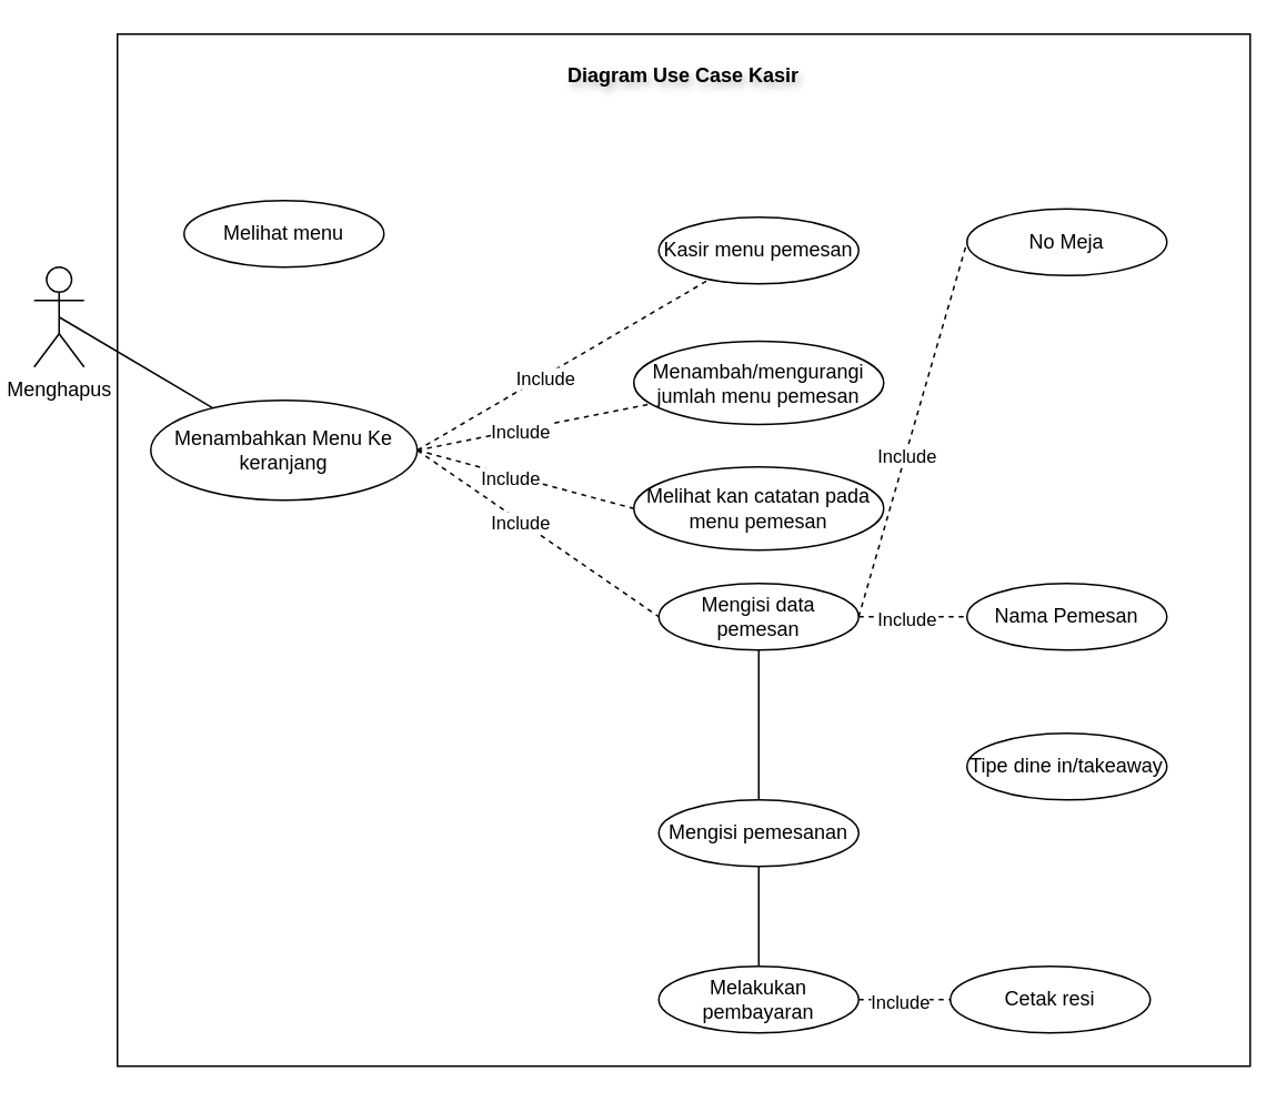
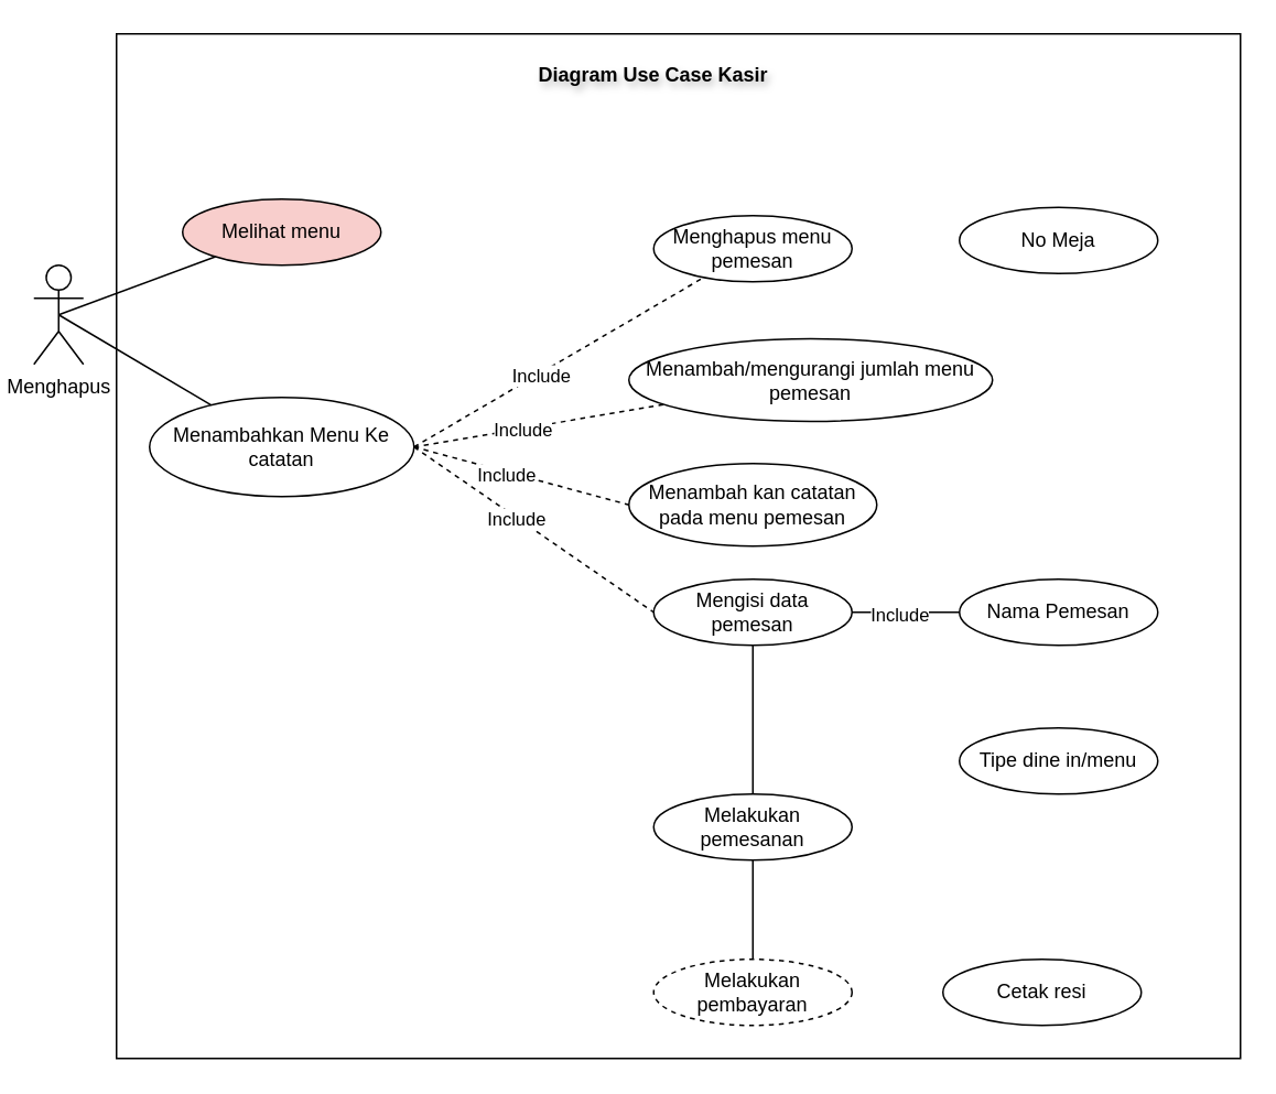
  <mxCell id="0" />
  <mxCell id="1" parent="0" />
  <mxCell id="2" value="" style="rounded=0;whiteSpace=wrap;html=1;" vertex="1" parent="1"><mxGeometry x="70" y="20" width="680" height="620" as="geometry" /></mxCell>
- <mxCell id="3" value="Melihat menu" style="ellipse;whiteSpace=wrap;" vertex="1" parent="1"><mxGeometry x="110" y="120" width="120" height="40" as="geometry" /></mxCell>
- <mxCell id="4" value="Menambahkan Menu Ke keranjang" style="ellipse;whiteSpace=wrap;" vertex="1" parent="1"><mxGeometry x="90" y="240" width="160" height="60" as="geometry" /></mxCell>
+ <mxCell id="3" value="Melihat menu" style="ellipse;whiteSpace=wrap;fillColor=#f8cecc;" vertex="1" parent="1"><mxGeometry x="110" y="120" width="120" height="40" as="geometry" /></mxCell>
+ <mxCell id="4" value="Menambahkan Menu Ke catatan" style="ellipse;whiteSpace=wrap;" vertex="1" parent="1"><mxGeometry x="90" y="240" width="160" height="60" as="geometry" /></mxCell>
+ <mxCell id="5" style="endArrow=none;exitX=0.5;exitY=0.5;exitDx=0;exitDy=0;exitPerimeter=0;" edge="1" parent="1" source="33" target="3"><mxGeometry relative="1" as="geometry"><mxPoint x="40" y="184.831" as="sourcePoint" /></mxGeometry></mxCell>
  <mxCell id="6" style="endArrow=none;exitX=0.5;exitY=0.5;exitDx=0;exitDy=0;exitPerimeter=0;" edge="1" parent="1" source="33" target="4"><mxGeometry relative="1" as="geometry"><mxPoint x="40" y="198.27" as="sourcePoint" /></mxGeometry></mxCell>
- <mxCell id="7" value="Menambah/mengurangi jumlah menu pemesan" style="ellipse;whiteSpace=wrap;" vertex="1" parent="1"><mxGeometry x="380" y="204.5" width="150" height="50" as="geometry" /></mxCell>
+ <mxCell id="7" value="Menambah/mengurangi jumlah menu pemesan" style="ellipse;whiteSpace=wrap;" vertex="1" parent="1"><mxGeometry x="380" y="204.5" width="220" height="50" as="geometry" /></mxCell>
  <mxCell id="8" value="Mengisi data pemesan" style="ellipse;whiteSpace=wrap;" vertex="1" parent="1"><mxGeometry x="395" y="350" width="120" height="40" as="geometry" /></mxCell>
- <mxCell id="9" value="Kasir menu pemesan" style="ellipse;whiteSpace=wrap;" vertex="1" parent="1"><mxGeometry x="395" y="130" width="120" height="40" as="geometry" /></mxCell>
- <mxCell id="10" value="Melakukan pembayaran" style="ellipse;whiteSpace=wrap;" vertex="1" parent="1"><mxGeometry x="395" y="580" width="120" height="40" as="geometry" /></mxCell>
- <mxCell id="11" value="Mengisi pemesanan" style="ellipse;whiteSpace=wrap;" vertex="1" parent="1"><mxGeometry x="395" y="480" width="120" height="40" as="geometry" /></mxCell>
+ <mxCell id="9" value="Menghapus menu pemesan" style="ellipse;whiteSpace=wrap;" vertex="1" parent="1"><mxGeometry x="395" y="130" width="120" height="40" as="geometry" /></mxCell>
+ <mxCell id="10" value="Melakukan pembayaran" style="ellipse;whiteSpace=wrap;dashed=1;" vertex="1" parent="1"><mxGeometry x="395" y="580" width="120" height="40" as="geometry" /></mxCell>
+ <mxCell id="11" value="Melakukan pemesanan" style="ellipse;whiteSpace=wrap;" vertex="1" parent="1"><mxGeometry x="395" y="480" width="120" height="40" as="geometry" /></mxCell>
  <mxCell id="12" value="No Meja" style="ellipse;whiteSpace=wrap;" vertex="1" parent="1"><mxGeometry x="580" y="125" width="120" height="40" as="geometry" /></mxCell>
  <mxCell id="13" value="Nama Pemesan" style="ellipse;whiteSpace=wrap;" vertex="1" parent="1"><mxGeometry x="580" y="350" width="120" height="40" as="geometry" /></mxCell>
- <mxCell id="14" value="Tipe dine in/takeaway" style="ellipse;whiteSpace=wrap;" vertex="1" parent="1"><mxGeometry x="580" y="440" width="120" height="40" as="geometry" /></mxCell>
+ <mxCell id="14" value="Tipe dine in/menu" style="ellipse;whiteSpace=wrap;" vertex="1" parent="1"><mxGeometry x="580" y="440" width="120" height="40" as="geometry" /></mxCell>
  <mxCell id="15" value="" style="endArrow=none;dashed=1;html=1;rounded=0;" edge="1" parent="1" target="7"><mxGeometry width="50" height="50" relative="1" as="geometry"><mxPoint x="250" y="270" as="sourcePoint" /><mxPoint x="490" y="260" as="targetPoint" /></mxGeometry></mxCell>
  <mxCell id="16" value="Include" style="edgeLabel;html=1;align=center;verticalAlign=middle;resizable=0;points=[];" vertex="1" connectable="0" parent="15"><mxGeometry x="-0.135" y="-1" relative="1" as="geometry"><mxPoint as="offset" /></mxGeometry></mxCell>
  <mxCell id="17" value="" style="endArrow=none;dashed=1;html=1;rounded=0;" edge="1" parent="1" target="9"><mxGeometry width="50" height="50" relative="1" as="geometry"><mxPoint x="250" y="270" as="sourcePoint" /><mxPoint x="420" y="280" as="targetPoint" /></mxGeometry></mxCell>
  <mxCell id="18" value="Include" style="edgeLabel;html=1;align=center;verticalAlign=middle;resizable=0;points=[];" vertex="1" connectable="0" parent="17"><mxGeometry x="-0.135" y="-1" relative="1" as="geometry"><mxPoint as="offset" /></mxGeometry></mxCell>
  <mxCell id="19" value="" style="endArrow=none;dashed=1;html=1;rounded=0;exitX=1;exitY=0.5;exitDx=0;exitDy=0;entryX=0;entryY=0.5;entryDx=0;entryDy=0;" edge="1" parent="1" source="4" target="8"><mxGeometry width="50" height="50" relative="1" as="geometry"><mxPoint x="350" y="294" as="sourcePoint" /><mxPoint x="514" y="220" as="targetPoint" /></mxGeometry></mxCell>
  <mxCell id="20" value="Include" style="edgeLabel;html=1;align=center;verticalAlign=middle;resizable=0;points=[];" vertex="1" connectable="0" parent="19"><mxGeometry x="-0.135" y="-1" relative="1" as="geometry"><mxPoint as="offset" /></mxGeometry></mxCell>
- <mxCell id="21" value="" style="endArrow=none;dashed=1;html=1;rounded=0;exitX=1;exitY=0.5;exitDx=0;exitDy=0;entryX=0;entryY=0.5;entryDx=0;entryDy=0;" edge="1" parent="1" source="8" target="12"><mxGeometry width="50" height="50" relative="1" as="geometry"><mxPoint x="390" y="360" as="sourcePoint" /><mxPoint x="535" y="460" as="targetPoint" /></mxGeometry></mxCell>
- <mxCell id="22" value="Include" style="edgeLabel;html=1;align=center;verticalAlign=middle;resizable=0;points=[];" vertex="1" connectable="0" parent="21"><mxGeometry x="-0.135" y="-1" relative="1" as="geometry"><mxPoint as="offset" /></mxGeometry></mxCell>
- <mxCell id="23" value="" style="endArrow=none;dashed=1;html=1;rounded=0;exitX=1;exitY=0.5;exitDx=0;exitDy=0;entryX=0;entryY=0.5;entryDx=0;entryDy=0;" edge="1" parent="1" source="8" target="13"><mxGeometry width="50" height="50" relative="1" as="geometry"><mxPoint x="540" y="390" as="sourcePoint" /><mxPoint x="605" y="340" as="targetPoint" /></mxGeometry></mxCell>
+ <mxCell id="23" value="" style="endArrow=none;dashed=0;html=1;rounded=0;exitX=1;exitY=0.5;exitDx=0;exitDy=0;entryX=0;entryY=0.5;entryDx=0;entryDy=0;" edge="1" parent="1" source="8" target="13"><mxGeometry width="50" height="50" relative="1" as="geometry"><mxPoint x="540" y="390" as="sourcePoint" /><mxPoint x="605" y="340" as="targetPoint" /></mxGeometry></mxCell>
  <mxCell id="24" value="Include" style="edgeLabel;html=1;align=center;verticalAlign=middle;resizable=0;points=[];" vertex="1" connectable="0" parent="23"><mxGeometry x="-0.135" y="-1" relative="1" as="geometry"><mxPoint as="offset" /></mxGeometry></mxCell>
- <mxCell id="25" value="Melihat kan catatan pada menu pemesan" style="ellipse;whiteSpace=wrap;" vertex="1" parent="1"><mxGeometry x="380" y="280" width="150" height="50" as="geometry" /></mxCell>
+ <mxCell id="25" value="Menambah kan catatan pada menu pemesan" style="ellipse;whiteSpace=wrap;" vertex="1" parent="1"><mxGeometry x="380" y="280" width="150" height="50" as="geometry" /></mxCell>
  <mxCell id="26" value="" style="endArrow=none;dashed=1;html=1;rounded=0;exitX=1;exitY=0.5;exitDx=0;exitDy=0;entryX=0;entryY=0.5;entryDx=0;entryDy=0;" edge="1" parent="1" source="4" target="25"><mxGeometry width="50" height="50" relative="1" as="geometry"><mxPoint x="340" y="278" as="sourcePoint" /><mxPoint x="480" y="250" as="targetPoint" /></mxGeometry></mxCell>
  <mxCell id="27" value="Include" style="edgeLabel;html=1;align=center;verticalAlign=middle;resizable=0;points=[];" vertex="1" connectable="0" parent="26"><mxGeometry x="-0.135" y="-1" relative="1" as="geometry"><mxPoint as="offset" /></mxGeometry></mxCell>
  <mxCell id="28" value="" style="endArrow=none;html=1;rounded=0;entryX=0.5;entryY=1;entryDx=0;entryDy=0;" edge="1" parent="1" source="11" target="8"><mxGeometry width="50" height="50" relative="1" as="geometry"><mxPoint x="350" y="620" as="sourcePoint" /><mxPoint x="400" y="570" as="targetPoint" /></mxGeometry></mxCell>
  <mxCell id="29" value="" style="endArrow=none;html=1;rounded=0;entryX=0.5;entryY=1;entryDx=0;entryDy=0;exitX=0.5;exitY=0;exitDx=0;exitDy=0;" edge="1" parent="1" source="10" target="11"><mxGeometry width="50" height="50" relative="1" as="geometry"><mxPoint x="450" y="590" as="sourcePoint" /><mxPoint x="420" y="530" as="targetPoint" /></mxGeometry></mxCell>
  <mxCell id="30" value="Cetak resi" style="ellipse;whiteSpace=wrap;" vertex="1" parent="1"><mxGeometry x="570" y="580" width="120" height="40" as="geometry" /></mxCell>
- <mxCell id="31" value="" style="endArrow=none;dashed=1;html=1;rounded=0;entryX=0;entryY=0.5;entryDx=0;entryDy=0;exitX=1;exitY=0.5;exitDx=0;exitDy=0;" edge="1" parent="1" source="10" target="30"><mxGeometry width="50" height="50" relative="1" as="geometry"><mxPoint x="570" y="440" as="sourcePoint" /><mxPoint x="641" y="522" as="targetPoint" /></mxGeometry></mxCell>
- <mxCell id="32" value="Include" style="edgeLabel;html=1;align=center;verticalAlign=middle;resizable=0;points=[];" vertex="1" connectable="0" parent="31"><mxGeometry x="-0.135" y="-1" relative="1" as="geometry"><mxPoint as="offset" /></mxGeometry></mxCell>
  <mxCell id="33" value="Menghapus" style="shape=umlActor;verticalLabelPosition=bottom;verticalAlign=top;html=1;outlineConnect=0;" vertex="1" parent="1"><mxGeometry x="20" y="160" width="30" height="60" as="geometry" /></mxCell>
- <mxCell id="34" value="Diagram Use Case Kasir" style="text;html=1;align=center;verticalAlign=middle;whiteSpace=wrap;rounded=0;textShadow=1;fontStyle=1" vertex="1" parent="1"><mxGeometry x="335" y="30" width="150" height="30" as="geometry" /></mxCell>
+ <mxCell id="34" value="Diagram Use Case Kasir" style="text;html=1;align=center;verticalAlign=middle;whiteSpace=wrap;rounded=0;textShadow=1;fontStyle=1" vertex="1" parent="1"><mxGeometry x="320" y="30" width="150" height="30" as="geometry" /></mxCell>
